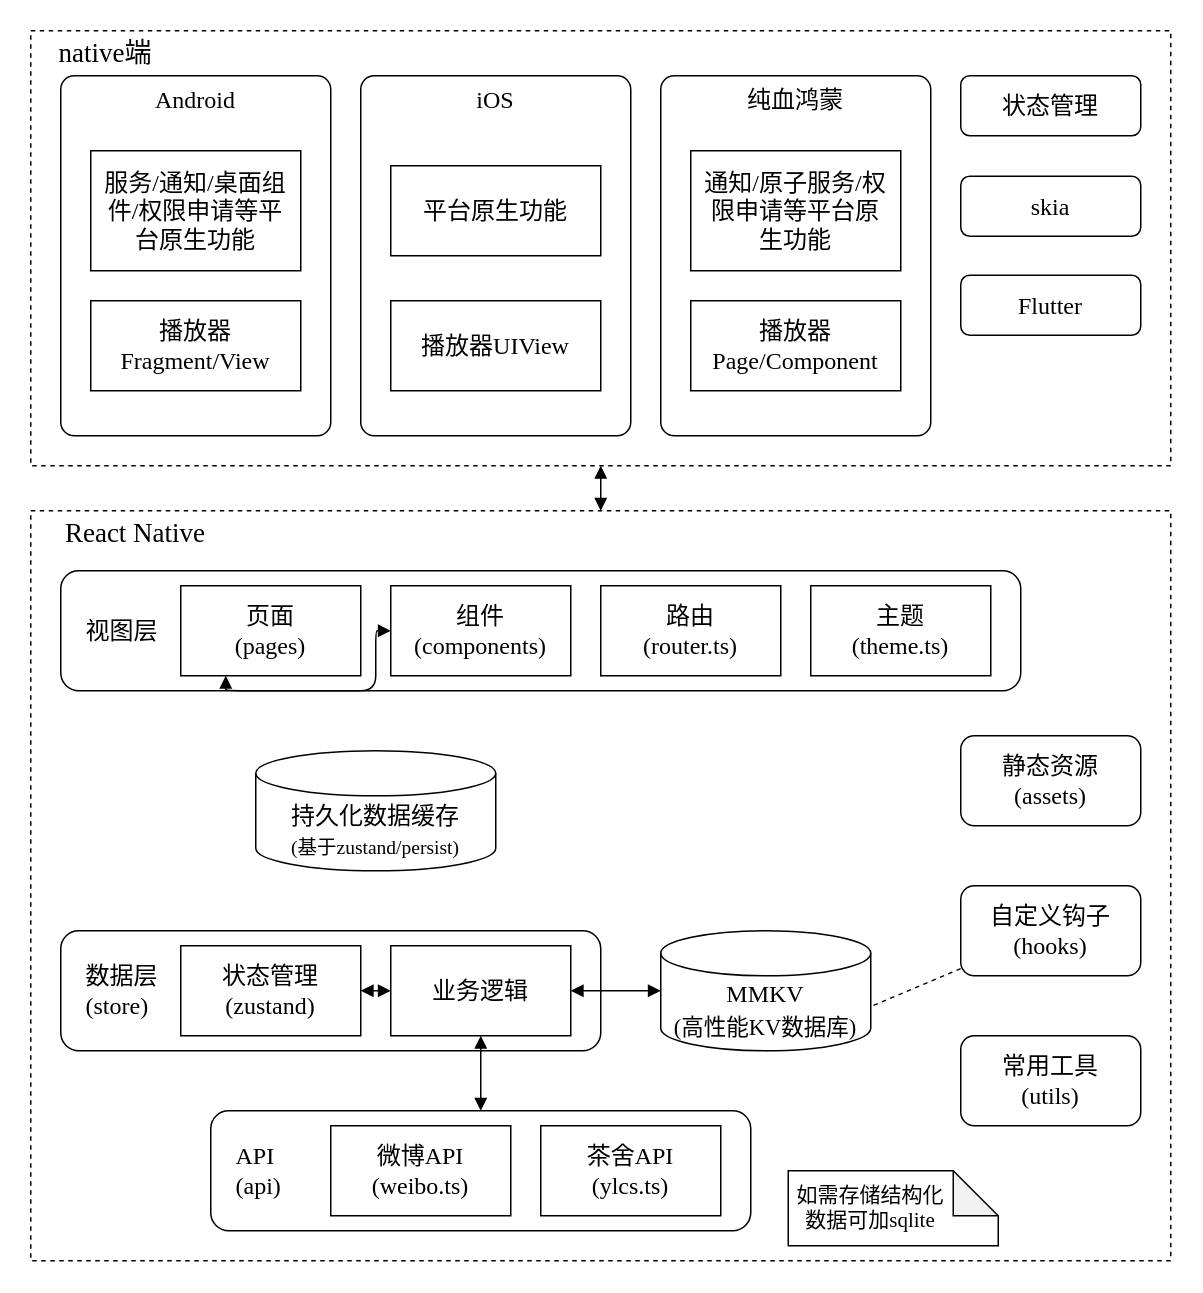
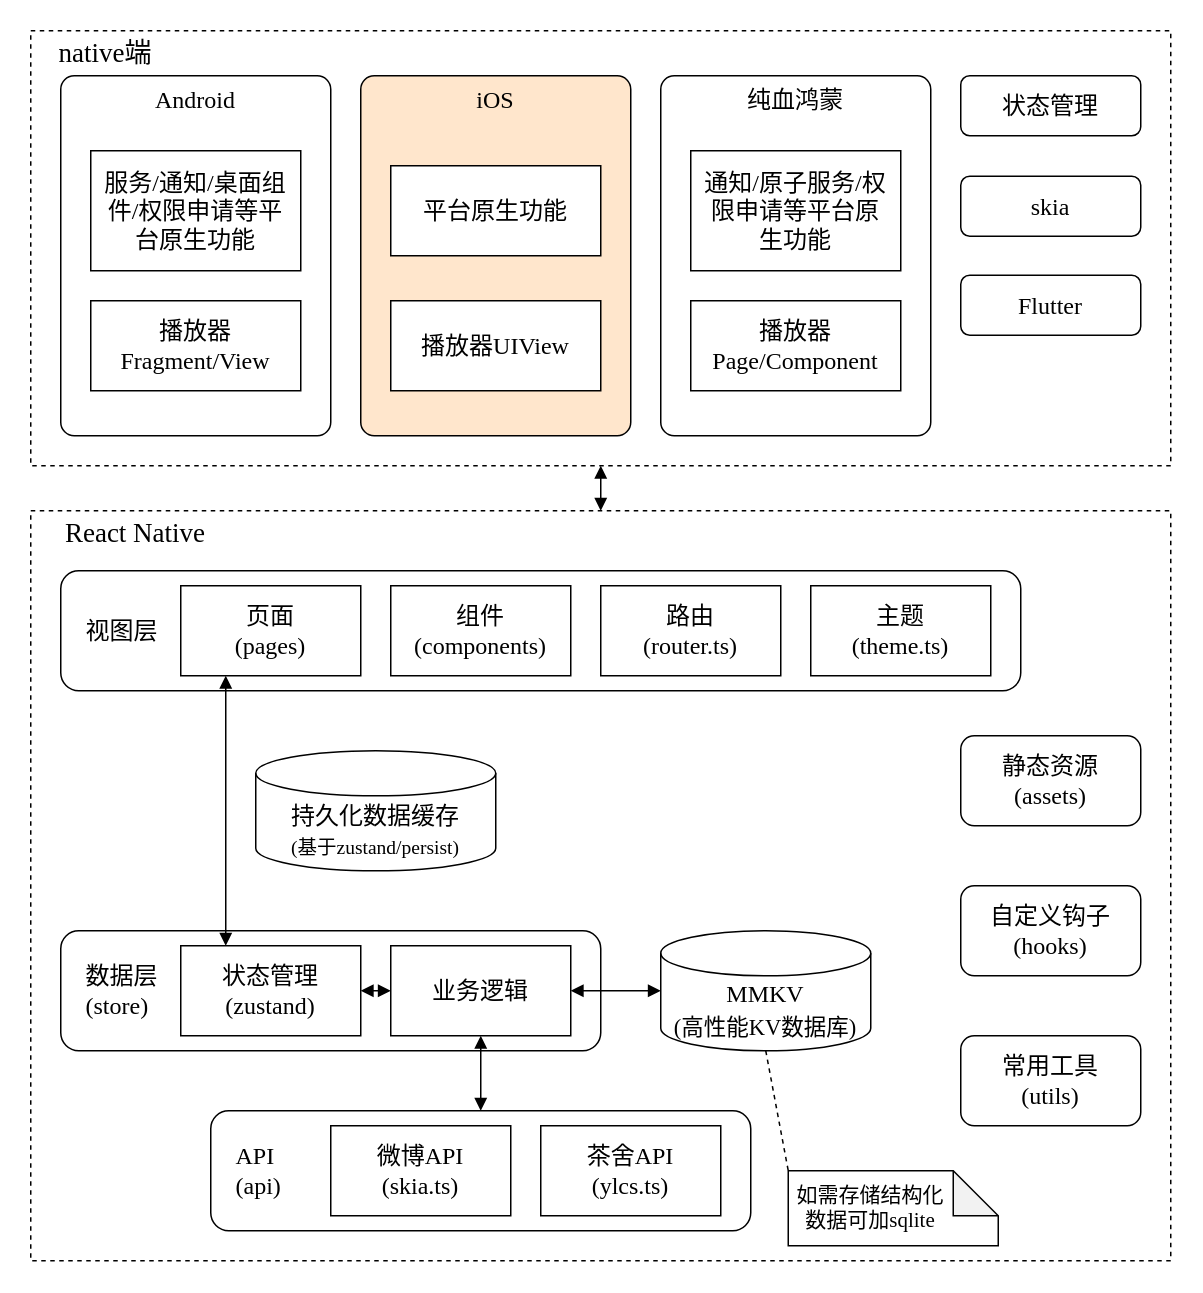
  <mxCell id="0" />
  <mxCell id="1" parent="0" />
  <mxCell id="2" value="" style="rounded=0;whiteSpace=wrap;html=1;labelBackgroundColor=none;fontFamily=宋体;fontSize=14;fontColor=default;labelBorderColor=none;dashed=1;" vertex="1" parent="1"><mxGeometry x="20" y="340" width="760" height="500" as="geometry" /></mxCell>
  <mxCell id="3" value="持久化数据缓存&lt;br&gt;&lt;font style=&quot;font-size: 13px;&quot;&gt;(基于zustand/persist)&lt;/font&gt;" style="shape=cylinder3;whiteSpace=wrap;html=1;boundedLbl=1;backgroundOutline=1;size=15;fontSize=16;fontFamily=宋体;spacing=0;" vertex="1" parent="1"><mxGeometry x="170" y="500" width="160" height="80" as="geometry" /></mxCell>
  <mxCell id="4" value="&lt;font style=&quot;font-size: 16px;&quot; face=&quot;宋体&quot;&gt;视图层&lt;/font&gt;" style="rounded=1;whiteSpace=wrap;html=1;align=left;spacingLeft=15;fontSize=16;" vertex="1" parent="1"><mxGeometry x="40" y="380" width="640" height="80" as="geometry" /></mxCell>
  <mxCell id="5" value="数据层&lt;br style=&quot;font-size: 16px;&quot;&gt;&lt;span style=&quot;text-align: center; font-size: 16px;&quot;&gt;(store)&lt;/span&gt;" style="rounded=1;whiteSpace=wrap;html=1;fontFamily=宋体;fontSize=16;align=left;spacingLeft=15;" vertex="1" parent="1"><mxGeometry x="40" y="620" width="360" height="80" as="geometry" /></mxCell>
  <mxCell id="6" value="API&lt;br&gt;(api)" style="rounded=1;whiteSpace=wrap;html=1;fontFamily=宋体;fontSize=16;align=left;spacingLeft=15;" vertex="1" parent="1"><mxGeometry x="140" y="740" width="360" height="80" as="geometry" /></mxCell>
- <mxCell id="7" style="html=1;exitX=0.5;exitY=1;exitDx=0;exitDy=0;exitPerimeter=0;fontFamily=宋体;fontSize=16;fontColor=default;startArrow=none;startFill=0;endArrow=none;endFill=0;dashed=1;" edge="1" parent="1" source="8" target="9"><mxGeometry relative="1" as="geometry" /></mxCell>
+ <mxCell id="7" style="html=1;exitX=0.5;exitY=1;exitDx=0;exitDy=0;exitPerimeter=0;entryX=0;entryY=0;entryDx=0;entryDy=0;entryPerimeter=0;fontFamily=宋体;fontSize=16;fontColor=default;startArrow=none;startFill=0;endArrow=none;endFill=0;dashed=1;" edge="1" parent="1" source="8" target="24"><mxGeometry relative="1" as="geometry" /></mxCell>
  <mxCell id="8" value="&lt;font style=&quot;&quot;&gt;&lt;span style=&quot;font-size: 16px;&quot;&gt;MMKV&lt;/span&gt;&lt;br&gt;&lt;font style=&quot;font-size: 15px;&quot;&gt;(高性能KV数据库)&lt;/font&gt;&lt;/font&gt;" style="shape=cylinder3;whiteSpace=wrap;html=1;boundedLbl=1;backgroundOutline=1;size=15;fontFamily=宋体;fontSize=18;" vertex="1" parent="1"><mxGeometry x="440" y="620" width="140" height="80" as="geometry" /></mxCell>
  <mxCell id="9" value="自定义钩子&lt;br&gt;(hooks)" style="rounded=1;whiteSpace=wrap;html=1;fontFamily=宋体;fontSize=16;" vertex="1" parent="1"><mxGeometry x="640" y="590" width="120" height="60" as="geometry" /></mxCell>
  <mxCell id="10" value="常用工具&lt;br&gt;(utils)" style="rounded=1;whiteSpace=wrap;html=1;fontFamily=宋体;fontSize=16;" vertex="1" parent="1"><mxGeometry x="640" y="690" width="120" height="60" as="geometry" /></mxCell>
- <mxCell id="11" style="edgeStyle=orthogonalEdgeStyle;html=1;exitX=0.25;exitY=1;exitDx=0;exitDy=0;fontFamily=宋体;fontSize=16;fontColor=default;startArrow=block;startFill=1;endArrow=block;endFill=1;" edge="1" parent="1" source="12" target="13"><mxGeometry relative="1" as="geometry" /></mxCell>
+ <mxCell id="11" style="edgeStyle=orthogonalEdgeStyle;html=1;exitX=0.25;exitY=1;exitDx=0;exitDy=0;entryX=0.25;entryY=0;entryDx=0;entryDy=0;fontFamily=宋体;fontSize=16;fontColor=default;startArrow=block;startFill=1;endArrow=block;endFill=1;" edge="1" parent="1" source="12" target="15"><mxGeometry relative="1" as="geometry" /></mxCell>
  <mxCell id="12" value="页面&lt;br&gt;(pages)" style="rounded=0;whiteSpace=wrap;html=1;fontFamily=宋体;fontSize=16;" vertex="1" parent="1"><mxGeometry x="120" y="390" width="120" height="60" as="geometry" /></mxCell>
  <mxCell id="13" value="组件&lt;br&gt;(components)" style="rounded=0;whiteSpace=wrap;html=1;fontFamily=宋体;fontSize=16;" vertex="1" parent="1"><mxGeometry x="260" y="390" width="120" height="60" as="geometry" /></mxCell>
  <mxCell id="14" value="" style="edgeStyle=orthogonalEdgeStyle;html=1;fontFamily=宋体;fontSize=16;fontColor=default;startArrow=block;startFill=1;endArrow=block;endFill=1;" edge="1" parent="1" source="15" target="17"><mxGeometry relative="1" as="geometry" /></mxCell>
  <mxCell id="15" value="状态管理&lt;br&gt;(zustand)" style="rounded=0;whiteSpace=wrap;html=1;fontFamily=宋体;fontSize=16;" vertex="1" parent="1"><mxGeometry x="120" y="630" width="120" height="60" as="geometry" /></mxCell>
  <mxCell id="16" style="edgeStyle=orthogonalEdgeStyle;html=1;entryX=0.5;entryY=0;entryDx=0;entryDy=0;fontFamily=宋体;fontSize=16;fontColor=default;startArrow=block;startFill=1;endArrow=block;endFill=1;" edge="1" parent="1" source="17" target="6"><mxGeometry relative="1" as="geometry" /></mxCell>
  <mxCell id="17" value="业务逻辑" style="rounded=0;whiteSpace=wrap;html=1;fontFamily=宋体;fontSize=16;" vertex="1" parent="1"><mxGeometry x="260" y="630" width="120" height="60" as="geometry" /></mxCell>
  <mxCell id="18" value="路由&lt;br&gt;(router.ts)" style="rounded=0;whiteSpace=wrap;html=1;fontFamily=宋体;fontSize=16;" vertex="1" parent="1"><mxGeometry x="400" y="390" width="120" height="60" as="geometry" /></mxCell>
  <mxCell id="19" value="主题&lt;br&gt;(theme.ts)" style="rounded=0;whiteSpace=wrap;html=1;fontFamily=宋体;fontSize=16;" vertex="1" parent="1"><mxGeometry x="540" y="390" width="120" height="60" as="geometry" /></mxCell>
  <mxCell id="20" value="静态资源&lt;br&gt;(assets)" style="rounded=1;whiteSpace=wrap;html=1;fontFamily=宋体;fontSize=16;" vertex="1" parent="1"><mxGeometry x="640" y="490" width="120" height="60" as="geometry" /></mxCell>
  <mxCell id="21" value="" style="edgeStyle=none;html=1;fontFamily=宋体;fontSize=16;fontColor=default;startArrow=block;startFill=1;endArrow=block;endFill=1;exitX=1;exitY=0.5;exitDx=0;exitDy=0;" edge="1" parent="1" source="17"><mxGeometry relative="1" as="geometry"><mxPoint x="440" y="660" as="targetPoint" /><Array as="points"><mxPoint x="410" y="660" /><mxPoint x="430" y="660" /></Array></mxGeometry></mxCell>
- <mxCell id="22" value="微博API&lt;br&gt;(weibo.ts)" style="rounded=0;whiteSpace=wrap;html=1;fontFamily=宋体;fontSize=16;" vertex="1" parent="1"><mxGeometry x="220" y="750" width="120" height="60" as="geometry" /></mxCell>
+ <mxCell id="22" value="微博API&lt;br&gt;(skia.ts)" style="rounded=0;whiteSpace=wrap;html=1;fontFamily=宋体;fontSize=16;" vertex="1" parent="1"><mxGeometry x="220" y="750" width="120" height="60" as="geometry" /></mxCell>
  <mxCell id="23" value="茶舍API&lt;br&gt;(ylcs.ts)" style="rounded=0;whiteSpace=wrap;html=1;fontFamily=宋体;fontSize=16;" vertex="1" parent="1"><mxGeometry x="360" y="750" width="120" height="60" as="geometry" /></mxCell>
  <mxCell id="24" value="如需存储结构化数据可加sqlite" style="shape=note;whiteSpace=wrap;html=1;backgroundOutline=1;darkOpacity=0.05;labelBackgroundColor=none;fontFamily=宋体;fontSize=14;fontColor=default;verticalAlign=middle;spacing=4;spacingRight=30;" vertex="1" parent="1"><mxGeometry x="525" y="780" width="140" height="50" as="geometry" /></mxCell>
  <mxCell id="25" value="React Native" style="text;html=1;strokeColor=none;fillColor=none;align=center;verticalAlign=middle;whiteSpace=wrap;rounded=0;dashed=1;labelBackgroundColor=none;labelBorderColor=none;fontFamily=宋体;fontSize=18;fontColor=default;" vertex="1" parent="1"><mxGeometry x="20" y="340" width="140" height="30" as="geometry" /></mxCell>
  <mxCell id="26" style="edgeStyle=none;html=1;exitX=0.5;exitY=1;exitDx=0;exitDy=0;entryX=0.5;entryY=0;entryDx=0;entryDy=0;fontFamily=宋体;fontSize=16;fontColor=default;startArrow=block;startFill=1;endArrow=block;endFill=1;" edge="1" parent="1" source="27" target="2"><mxGeometry relative="1" as="geometry"><Array as="points"><mxPoint x="400" y="330" /></Array></mxGeometry></mxCell>
  <mxCell id="27" value="" style="rounded=0;whiteSpace=wrap;html=1;dashed=1;labelBackgroundColor=none;labelBorderColor=none;fontFamily=宋体;fontSize=18;fontColor=default;" vertex="1" parent="1"><mxGeometry x="20" y="20" width="760" height="290" as="geometry" /></mxCell>
  <mxCell id="28" value="native端" style="text;html=1;strokeColor=none;fillColor=none;align=center;verticalAlign=middle;whiteSpace=wrap;rounded=0;dashed=1;labelBackgroundColor=none;labelBorderColor=none;fontFamily=宋体;fontSize=18;fontColor=default;" vertex="1" parent="1"><mxGeometry x="20" y="20" width="100" height="30" as="geometry" /></mxCell>
  <mxCell id="29" value="Android" style="rounded=1;whiteSpace=wrap;html=1;labelBackgroundColor=none;labelBorderColor=none;fontFamily=宋体;fontSize=16;fontColor=default;verticalAlign=top;arcSize=5;" vertex="1" parent="1"><mxGeometry x="40" y="50" width="180" height="240" as="geometry" /></mxCell>
- <mxCell id="30" value="iOS" style="rounded=1;whiteSpace=wrap;html=1;labelBackgroundColor=none;labelBorderColor=none;fontFamily=宋体;fontSize=16;fontColor=default;verticalAlign=top;arcSize=5;" vertex="1" parent="1"><mxGeometry x="240" y="50" width="180" height="240" as="geometry" /></mxCell>
+ <mxCell id="30" value="iOS" style="rounded=1;whiteSpace=wrap;html=1;labelBackgroundColor=none;labelBorderColor=none;fontFamily=宋体;fontSize=16;fontColor=default;verticalAlign=top;arcSize=5;fillColor=#ffe6cc;" vertex="1" parent="1"><mxGeometry x="240" y="50" width="180" height="240" as="geometry" /></mxCell>
  <mxCell id="31" value="纯血鸿蒙" style="rounded=1;whiteSpace=wrap;html=1;labelBackgroundColor=none;labelBorderColor=none;fontFamily=宋体;fontSize=16;fontColor=default;verticalAlign=top;arcSize=5;" vertex="1" parent="1"><mxGeometry x="440" y="50" width="180" height="240" as="geometry" /></mxCell>
  <mxCell id="32" value="状态管理" style="rounded=1;whiteSpace=wrap;html=1;labelBackgroundColor=none;labelBorderColor=none;fontFamily=宋体;fontSize=16;fontColor=default;" vertex="1" parent="1"><mxGeometry x="640" y="50" width="120" height="40" as="geometry" /></mxCell>
  <mxCell id="33" value="skia" style="rounded=1;whiteSpace=wrap;html=1;labelBackgroundColor=none;labelBorderColor=none;fontFamily=宋体;fontSize=16;fontColor=default;" vertex="1" parent="1"><mxGeometry x="640" y="117" width="120" height="40" as="geometry" /></mxCell>
  <mxCell id="34" value="Flutter" style="rounded=1;whiteSpace=wrap;html=1;labelBackgroundColor=none;labelBorderColor=none;fontFamily=宋体;fontSize=16;fontColor=default;" vertex="1" parent="1"><mxGeometry x="640" y="183" width="120" height="40" as="geometry" /></mxCell>
  <mxCell id="35" value="播放器&lt;br&gt;Fragment/View" style="rounded=0;whiteSpace=wrap;html=1;labelBackgroundColor=none;labelBorderColor=none;fontFamily=宋体;fontSize=16;fontColor=default;" vertex="1" parent="1"><mxGeometry x="60" y="200" width="140" height="60" as="geometry" /></mxCell>
  <mxCell id="36" value="服务/通知/桌面组件/权限申请等平台原生功能" style="rounded=0;whiteSpace=wrap;html=1;labelBackgroundColor=none;labelBorderColor=none;fontFamily=宋体;fontSize=16;fontColor=default;spacing=8;" vertex="1" parent="1"><mxGeometry x="60" y="100" width="140" height="80" as="geometry" /></mxCell>
  <mxCell id="37" value="播放器UIView" style="rounded=0;whiteSpace=wrap;html=1;labelBackgroundColor=none;labelBorderColor=none;fontFamily=宋体;fontSize=16;fontColor=default;" vertex="1" parent="1"><mxGeometry x="260" y="200" width="140" height="60" as="geometry" /></mxCell>
  <mxCell id="38" value="平台原生功能" style="rounded=0;whiteSpace=wrap;html=1;labelBackgroundColor=none;labelBorderColor=none;fontFamily=宋体;fontSize=16;fontColor=default;" vertex="1" parent="1"><mxGeometry x="260" y="110" width="140" height="60" as="geometry" /></mxCell>
  <mxCell id="39" value="播放器&lt;br&gt;Page/Component" style="rounded=0;whiteSpace=wrap;html=1;labelBackgroundColor=none;labelBorderColor=none;fontFamily=宋体;fontSize=16;fontColor=default;" vertex="1" parent="1"><mxGeometry x="460" y="200" width="140" height="60" as="geometry" /></mxCell>
  <mxCell id="40" value="通知/原子服务/权限申请等平台原生功能" style="rounded=0;whiteSpace=wrap;html=1;labelBackgroundColor=none;labelBorderColor=none;fontFamily=宋体;fontSize=16;fontColor=default;spacing=8;" vertex="1" parent="1"><mxGeometry x="460" y="100" width="140" height="80" as="geometry" /></mxCell>
